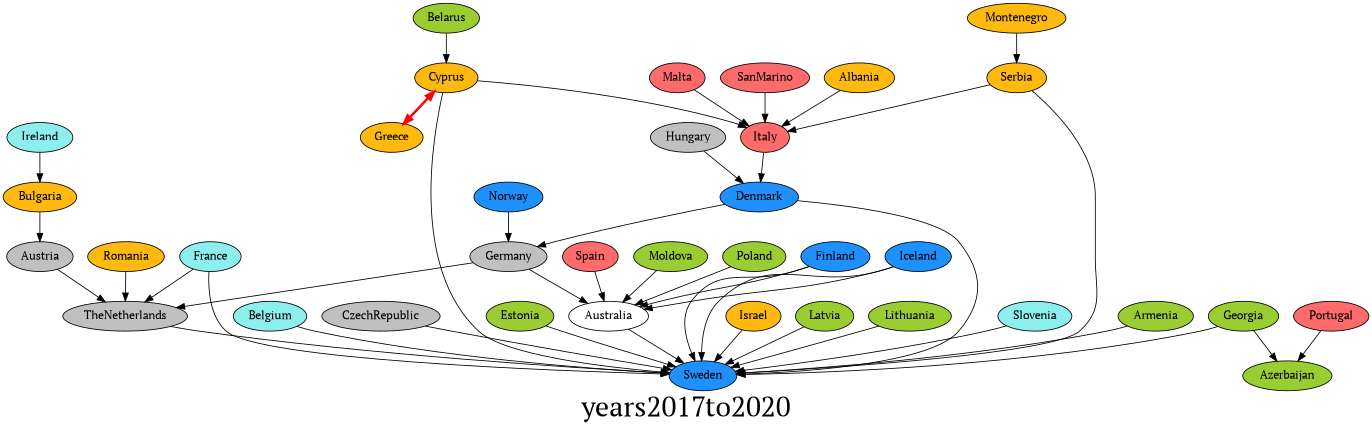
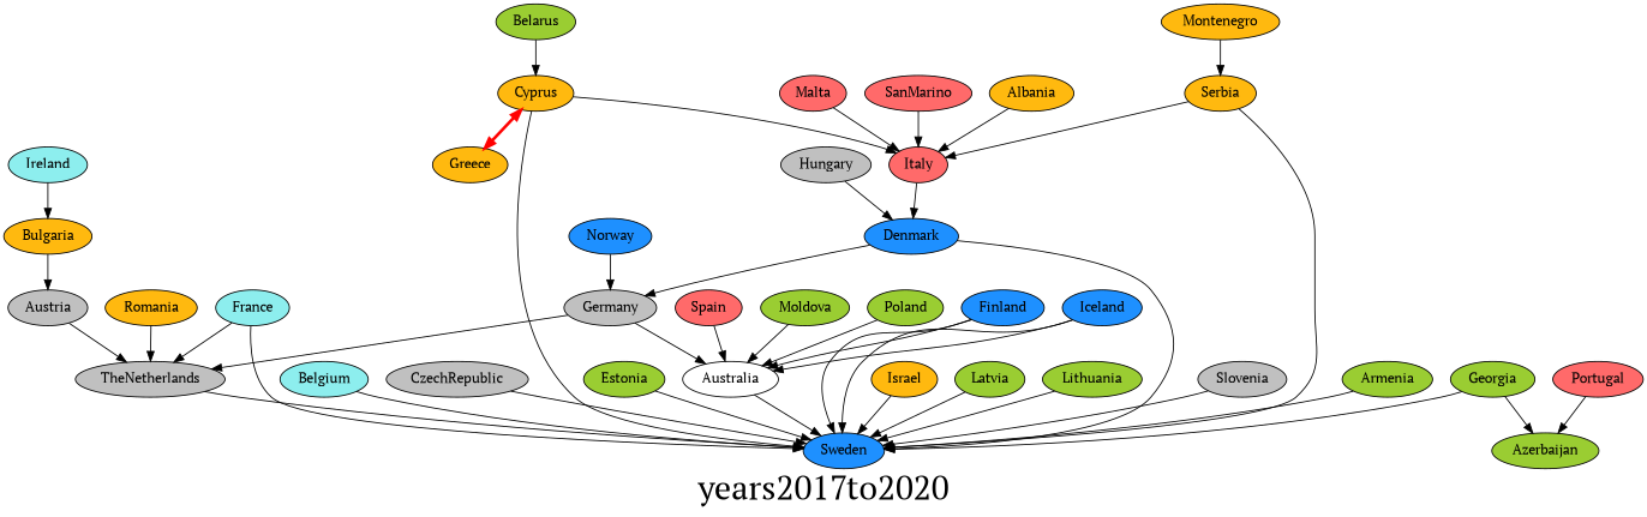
  digraph {
    fontname="PT Serif"
    fontsize=34
    label=years2017to2020
    node [fillcolor=olivedrab3 fontname="PT Serif" style=filled]
    edge [fontname="PT Serif"]
    Albania [fillcolor=darkgoldenrod1]
    Italy [fillcolor=indianred1]
    Denmark [fillcolor=dodgerblue]
    Sweden [fillcolor=dodgerblue]
    Germany [fillcolor=gray]
    Armenia
    Austria [fillcolor=gray]
    TheNetherlands [fillcolor=gray]
    Cyprus [fillcolor=darkgoldenrod1]
    Belarus
    Greece [fillcolor=darkgoldenrod1]
    Belgium [fillcolor=darkslategray2]
    Bulgaria [fillcolor=darkgoldenrod1]
    CzechRepublic [fillcolor=gray]
    Australia [fillcolor="" style=""]
    Estonia
    Finland [fillcolor=dodgerblue]
    France [fillcolor=darkslategray2]
    Georgia
    Azerbaijan
    Hungary [fillcolor=gray]
    Iceland [fillcolor=dodgerblue]
    Ireland [fillcolor=darkslategray2]
    Israel [fillcolor=darkgoldenrod1]
    Latvia
    Lithuania
    Malta [fillcolor=indianred1]
    Moldova
    Montenegro [fillcolor=darkgoldenrod1]
    Serbia [fillcolor=darkgoldenrod1]
    Norway [fillcolor=dodgerblue]
    Poland
    Portugal [fillcolor=indianred1]
    Romania [fillcolor=darkgoldenrod1]
    SanMarino [fillcolor=indianred1]
-   Slovenia [fillcolor=darkslategray2]
+   Slovenia [fillcolor=gray]
    Spain [fillcolor=indianred1]
    Albania -> Italy
    Italy -> Denmark
    Denmark -> Sweden
    Denmark -> Germany
    Germany -> TheNetherlands
    Germany -> Australia
    Armenia -> Sweden
    Austria -> TheNetherlands
    TheNetherlands -> Sweden
    Cyprus -> Italy
    Cyprus -> Sweden
    Cyprus -> Greece [color=red dir=both penwidth=3]
    Belarus -> Cyprus
    Belgium -> Sweden
    Bulgaria -> Austria
    CzechRepublic -> Sweden
    Australia -> Sweden
    Estonia -> Sweden
    Finland -> Sweden
    Finland -> Australia
    France -> Sweden
    France -> TheNetherlands
    Georgia -> Sweden
    Georgia -> Azerbaijan
    Hungary -> Denmark
    Iceland -> Sweden
    Iceland -> Australia
    Ireland -> Bulgaria
    Israel -> Sweden
    Latvia -> Sweden
    Lithuania -> Sweden
    Malta -> Italy
    Moldova -> Australia
    Montenegro -> Serbia
    Serbia -> Italy
    Serbia -> Sweden
    Norway -> Germany
    Poland -> Australia
    Portugal -> Azerbaijan
    Romania -> TheNetherlands
    SanMarino -> Italy
    Slovenia -> Sweden
    Spain -> Australia
  }
